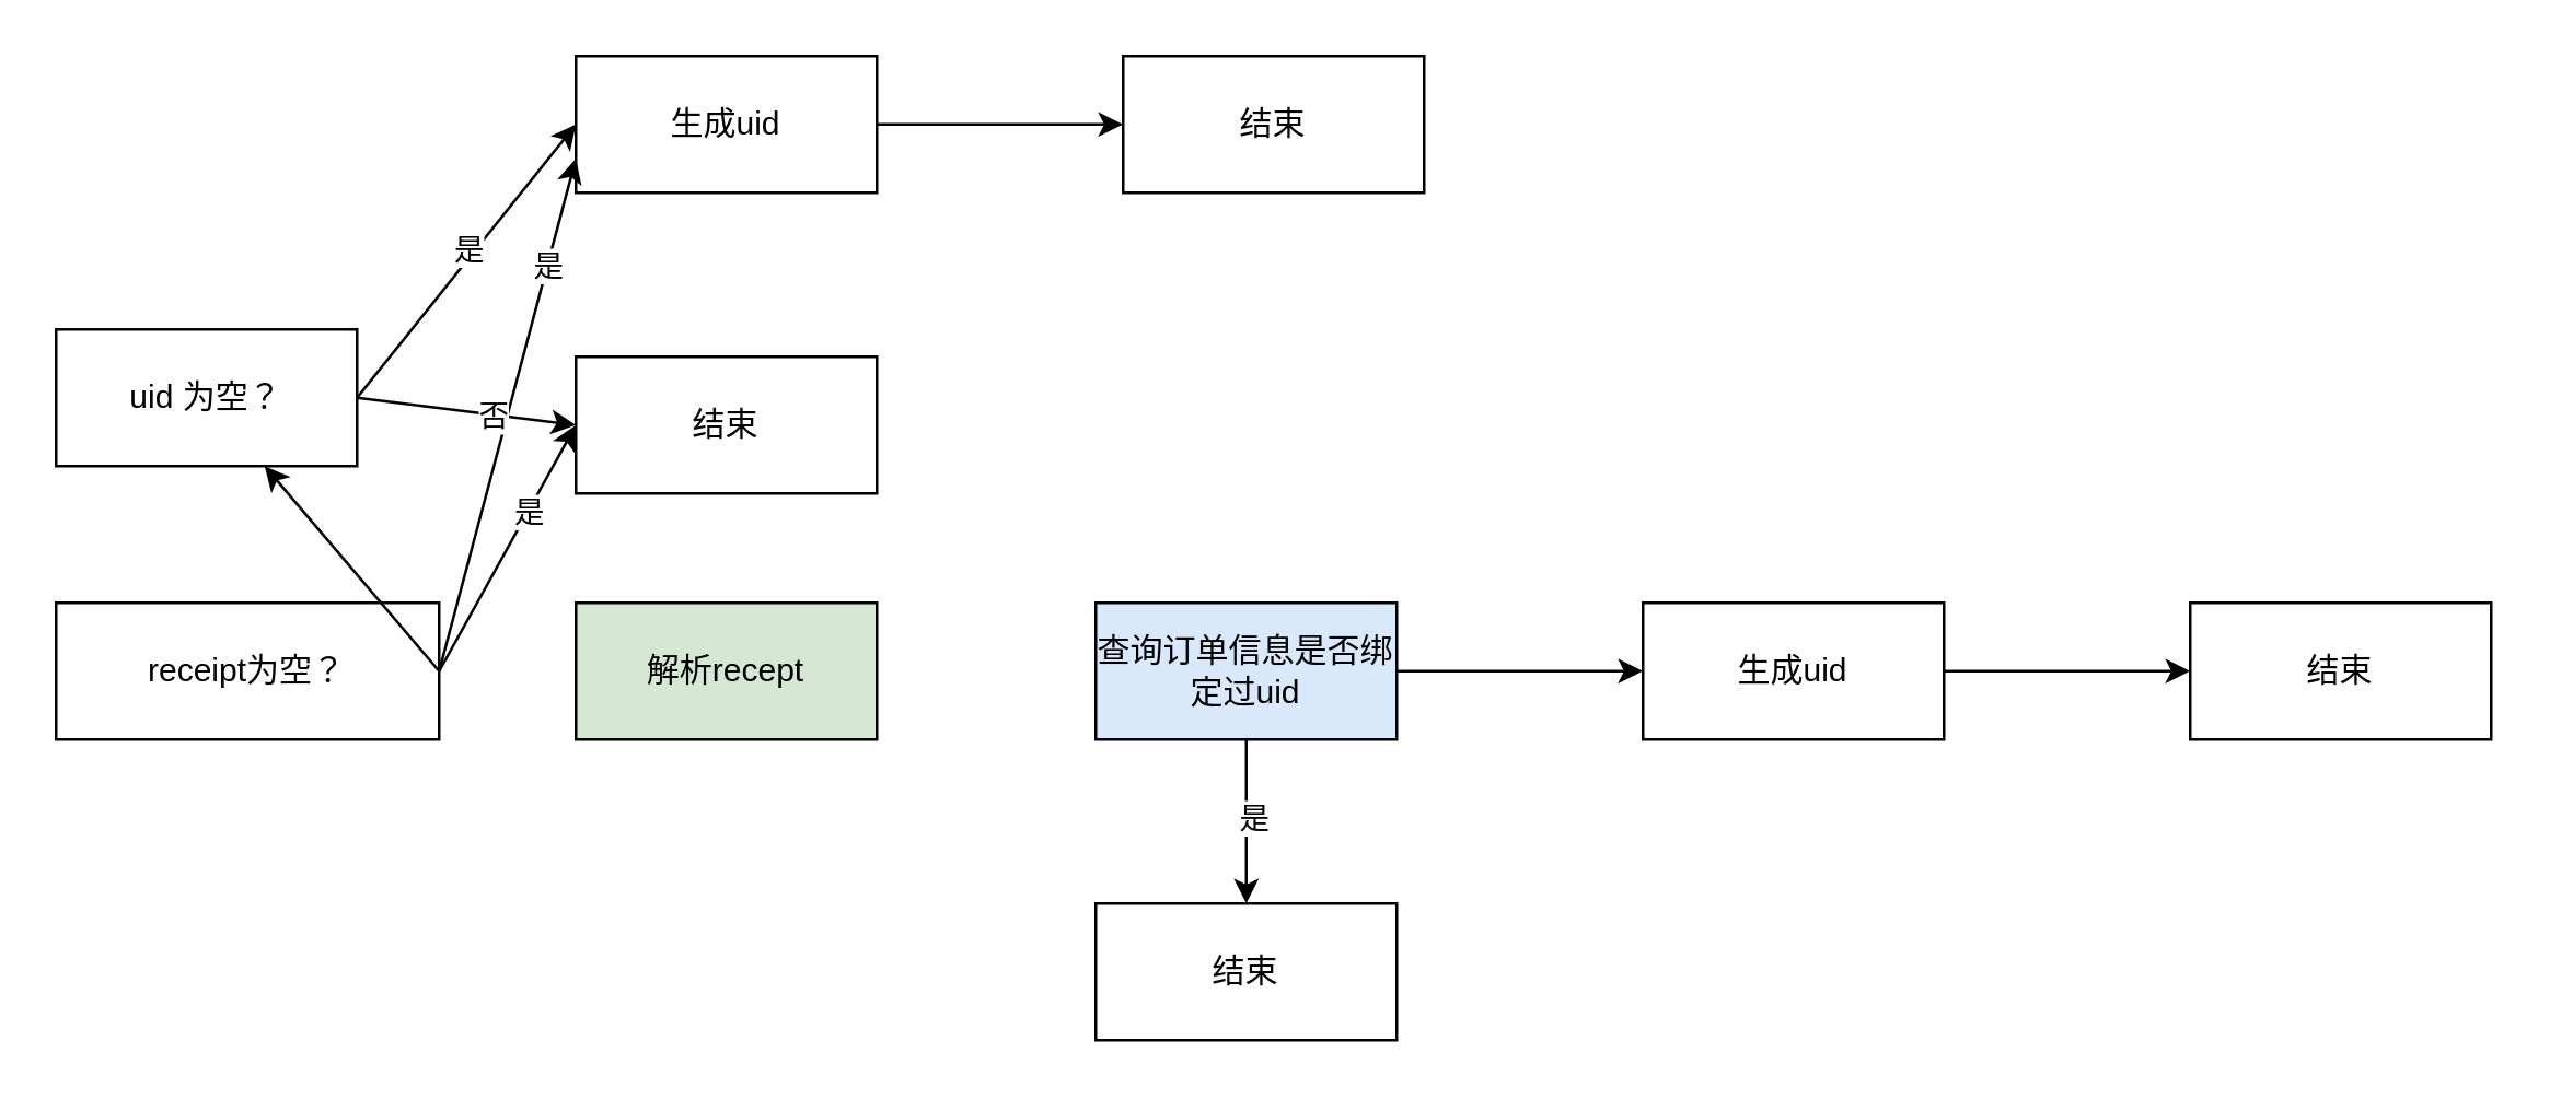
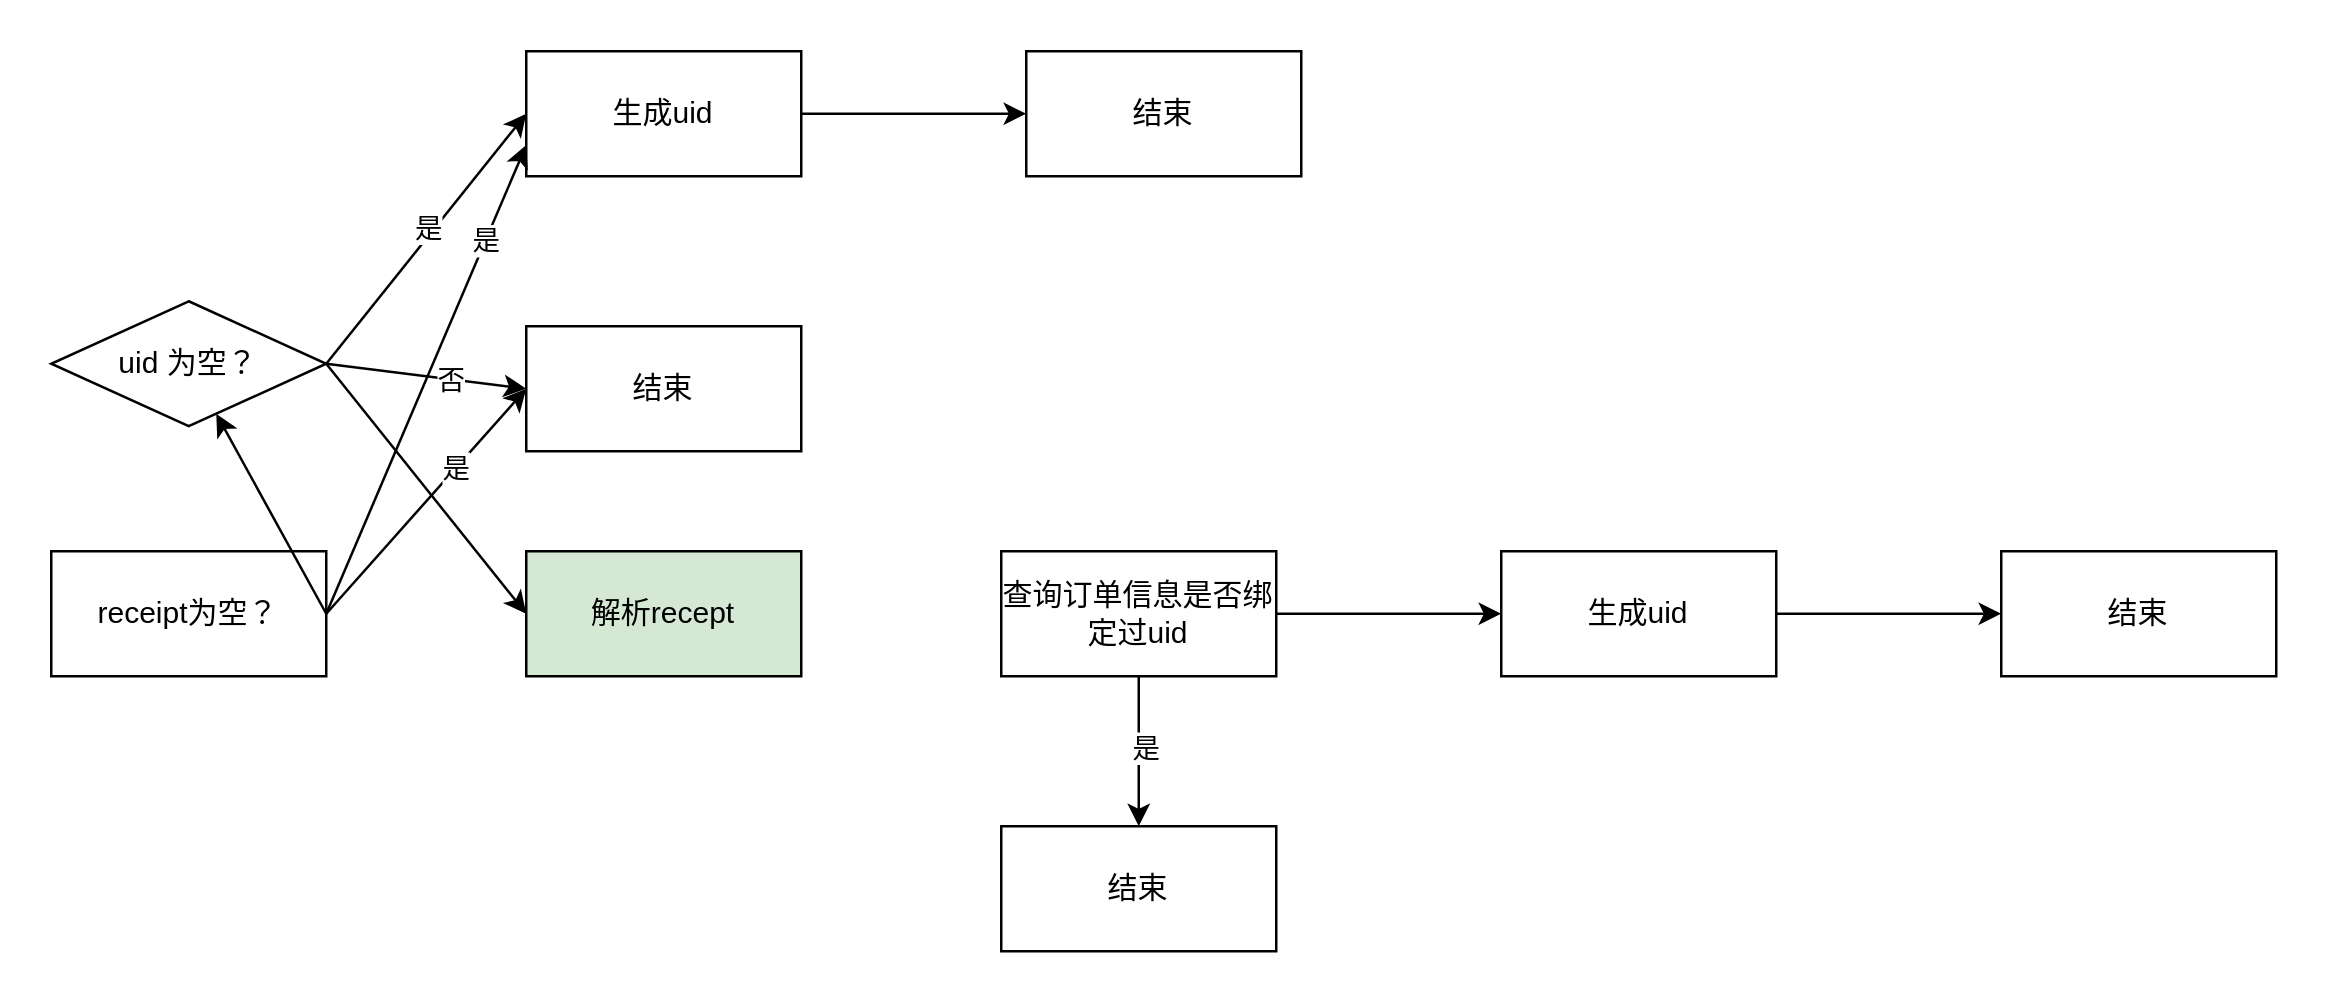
  <mxCell id="0" />
  <mxCell id="1" parent="0" />
- <mxCell id="2" value="uid 为空？" style="rounded=0;whiteSpace=wrap;html=1;" vertex="1" parent="1"><mxGeometry x="20" y="120" width="110" height="50" as="geometry" /></mxCell>
- <mxCell id="3" value="receipt为空？" style="rounded=0;whiteSpace=wrap;html=1;" vertex="1" parent="1"><mxGeometry x="20" y="220" width="140" height="50" as="geometry" /></mxCell>
+ <mxCell id="2" value="uid 为空？" style="rhombus;whiteSpace=wrap;html=1;" vertex="1" parent="1"><mxGeometry x="20" y="120" width="110" height="50" as="geometry" /></mxCell>
+ <mxCell id="3" value="receipt为空？" style="rounded=0;whiteSpace=wrap;html=1;" vertex="1" parent="1"><mxGeometry x="20" y="220" width="110" height="50" as="geometry" /></mxCell>
  <mxCell id="4" value="生成uid" style="rounded=0;whiteSpace=wrap;html=1;" vertex="1" parent="1"><mxGeometry x="210" y="20" width="110" height="50" as="geometry" /></mxCell>
  <mxCell id="5" value="结束" style="rounded=0;whiteSpace=wrap;html=1;" vertex="1" parent="1"><mxGeometry x="410" y="20" width="110" height="50" as="geometry" /></mxCell>
  <mxCell id="6" value="" style="endArrow=classic;html=1;rounded=0;exitX=1;exitY=0.5;exitDx=0;exitDy=0;entryX=0;entryY=0.5;entryDx=0;entryDy=0;" edge="1" parent="1" source="2" target="4"><mxGeometry width="50" height="50" relative="1" as="geometry"><mxPoint x="270" y="210" as="sourcePoint" /><mxPoint x="320" y="160" as="targetPoint" /></mxGeometry></mxCell>
  <mxCell id="7" value="是" style="edgeLabel;html=1;align=center;verticalAlign=middle;resizable=0;points=[];" vertex="1" connectable="0" parent="6"><mxGeometry x="0.059" y="2" relative="1" as="geometry"><mxPoint as="offset" /></mxGeometry></mxCell>
  <mxCell id="8" value="" style="endArrow=classic;html=1;rounded=0;exitX=1;exitY=0.5;exitDx=0;exitDy=0;entryX=0;entryY=0.75;entryDx=0;entryDy=0;" edge="1" parent="1" source="3" target="4"><mxGeometry width="50" height="50" relative="1" as="geometry"><mxPoint x="240" y="240" as="sourcePoint" /><mxPoint x="290" y="190" as="targetPoint" /></mxGeometry></mxCell>
  <mxCell id="9" value="是" style="edgeLabel;html=1;align=center;verticalAlign=middle;resizable=0;points=[];" vertex="1" connectable="0" parent="8"><mxGeometry x="0.591" relative="1" as="geometry"><mxPoint as="offset" /></mxGeometry></mxCell>
  <mxCell id="10" value="" style="endArrow=classic;html=1;rounded=0;exitX=1;exitY=0.5;exitDx=0;exitDy=0;entryX=0;entryY=0.5;entryDx=0;entryDy=0;" edge="1" parent="1" source="4" target="5"><mxGeometry width="50" height="50" relative="1" as="geometry"><mxPoint x="470" y="180" as="sourcePoint" /><mxPoint x="520" y="130" as="targetPoint" /></mxGeometry></mxCell>
  <mxCell id="11" value="结束" style="rounded=0;whiteSpace=wrap;html=1;" vertex="1" parent="1"><mxGeometry x="210" y="130" width="110" height="50" as="geometry" /></mxCell>
  <mxCell id="12" value="" style="endArrow=classic;html=1;rounded=0;exitX=1;exitY=0.5;exitDx=0;exitDy=0;entryX=0;entryY=0.5;entryDx=0;entryDy=0;" edge="1" parent="1" source="2" target="11"><mxGeometry width="50" height="50" relative="1" as="geometry"><mxPoint x="320" y="350" as="sourcePoint" /><mxPoint x="370" y="300" as="targetPoint" /></mxGeometry></mxCell>
  <mxCell id="13" value="否" style="edgeLabel;html=1;align=center;verticalAlign=middle;resizable=0;points=[];" vertex="1" connectable="0" parent="12"><mxGeometry x="0.235" relative="1" as="geometry"><mxPoint as="offset" /></mxGeometry></mxCell>
  <mxCell id="14" value="" style="endArrow=classic;html=1;rounded=0;exitX=1;exitY=0.5;exitDx=0;exitDy=0;entryX=0;entryY=0.5;entryDx=0;entryDy=0;" edge="1" parent="1" source="3" target="11"><mxGeometry width="50" height="50" relative="1" as="geometry"><mxPoint x="310" y="330" as="sourcePoint" /><mxPoint x="300" y="170" as="targetPoint" /></mxGeometry></mxCell>
  <mxCell id="15" value="是" style="edgeLabel;html=1;align=center;verticalAlign=middle;resizable=0;points=[];" vertex="1" connectable="0" parent="14"><mxGeometry x="0.292" relative="1" as="geometry"><mxPoint as="offset" /></mxGeometry></mxCell>
  <mxCell id="16" value="解析recept" style="rounded=0;whiteSpace=wrap;html=1;fillColor=#d5e8d4;" vertex="1" parent="1"><mxGeometry x="210" y="220" width="110" height="50" as="geometry" /></mxCell>
+ <mxCell id="17" value="" style="endArrow=classic;html=1;rounded=0;exitX=1;exitY=0.5;exitDx=0;exitDy=0;entryX=0;entryY=0.5;entryDx=0;entryDy=0;" edge="1" parent="1" source="2" target="16"><mxGeometry width="50" height="50" relative="1" as="geometry"><mxPoint x="310" y="430" as="sourcePoint" /><mxPoint x="360" y="380" as="targetPoint" /></mxGeometry></mxCell>
  <mxCell id="18" value="" style="endArrow=classic;html=1;rounded=0;exitX=1;exitY=0.5;exitDx=0;exitDy=0;" edge="1" parent="1" source="3" target="2"><mxGeometry width="50" height="50" relative="1" as="geometry"><mxPoint x="140" y="250" as="sourcePoint" /><mxPoint x="210" y="280" as="targetPoint" /></mxGeometry></mxCell>
- <mxCell id="19" value="查询订单信息是否绑定过uid" style="rounded=0;whiteSpace=wrap;html=1;fillColor=#dae8fc;" vertex="1" parent="1"><mxGeometry x="400" y="220" width="110" height="50" as="geometry" /></mxCell>
+ <mxCell id="19" value="查询订单信息是否绑定过uid" style="rounded=0;whiteSpace=wrap;html=1;" vertex="1" parent="1"><mxGeometry x="400" y="220" width="110" height="50" as="geometry" /></mxCell>
  <mxCell id="20" value="生成uid" style="rounded=0;whiteSpace=wrap;html=1;" vertex="1" parent="1"><mxGeometry x="600" y="220" width="110" height="50" as="geometry" /></mxCell>
  <mxCell id="21" value="结束" style="rounded=0;whiteSpace=wrap;html=1;" vertex="1" parent="1"><mxGeometry x="400" y="330" width="110" height="50" as="geometry" /></mxCell>
  <mxCell id="22" value="" style="endArrow=classic;html=1;rounded=0;exitX=0.5;exitY=1;exitDx=0;exitDy=0;entryX=0.5;entryY=0;entryDx=0;entryDy=0;" edge="1" parent="1" source="19" target="21"><mxGeometry width="50" height="50" relative="1" as="geometry"><mxPoint x="570" y="570" as="sourcePoint" /><mxPoint x="620" y="520" as="targetPoint" /></mxGeometry></mxCell>
  <mxCell id="23" value="是" style="edgeLabel;html=1;align=center;verticalAlign=middle;resizable=0;points=[];" vertex="1" connectable="0" parent="22"><mxGeometry x="-0.067" y="2" relative="1" as="geometry"><mxPoint as="offset" /></mxGeometry></mxCell>
  <mxCell id="24" value="" style="endArrow=classic;html=1;rounded=0;exitX=1;exitY=0.5;exitDx=0;exitDy=0;" edge="1" parent="1" source="19" target="20"><mxGeometry width="50" height="50" relative="1" as="geometry"><mxPoint x="690" y="440" as="sourcePoint" /><mxPoint x="740" y="390" as="targetPoint" /></mxGeometry></mxCell>
  <mxCell id="25" value="结束" style="rounded=0;whiteSpace=wrap;html=1;" vertex="1" parent="1"><mxGeometry x="800" y="220" width="110" height="50" as="geometry" /></mxCell>
  <mxCell id="26" value="" style="endArrow=classic;html=1;rounded=0;exitX=1;exitY=0.5;exitDx=0;exitDy=0;" edge="1" parent="1" source="20" target="25"><mxGeometry width="50" height="50" relative="1" as="geometry"><mxPoint x="860" y="420" as="sourcePoint" /><mxPoint x="910" y="370" as="targetPoint" /></mxGeometry></mxCell>
